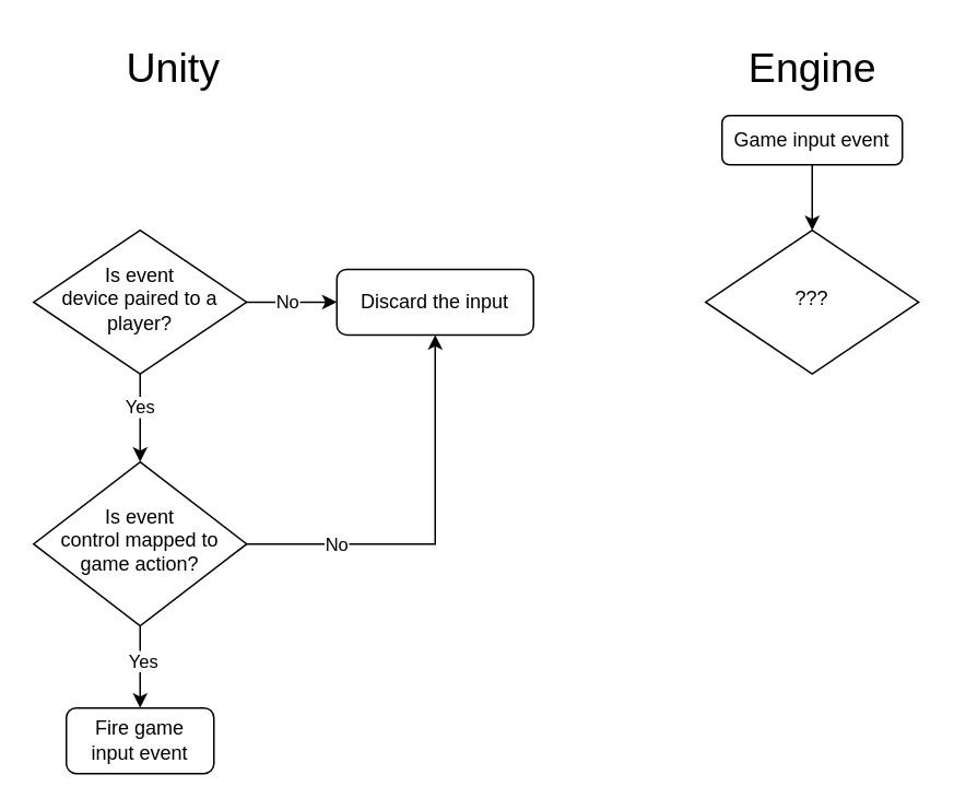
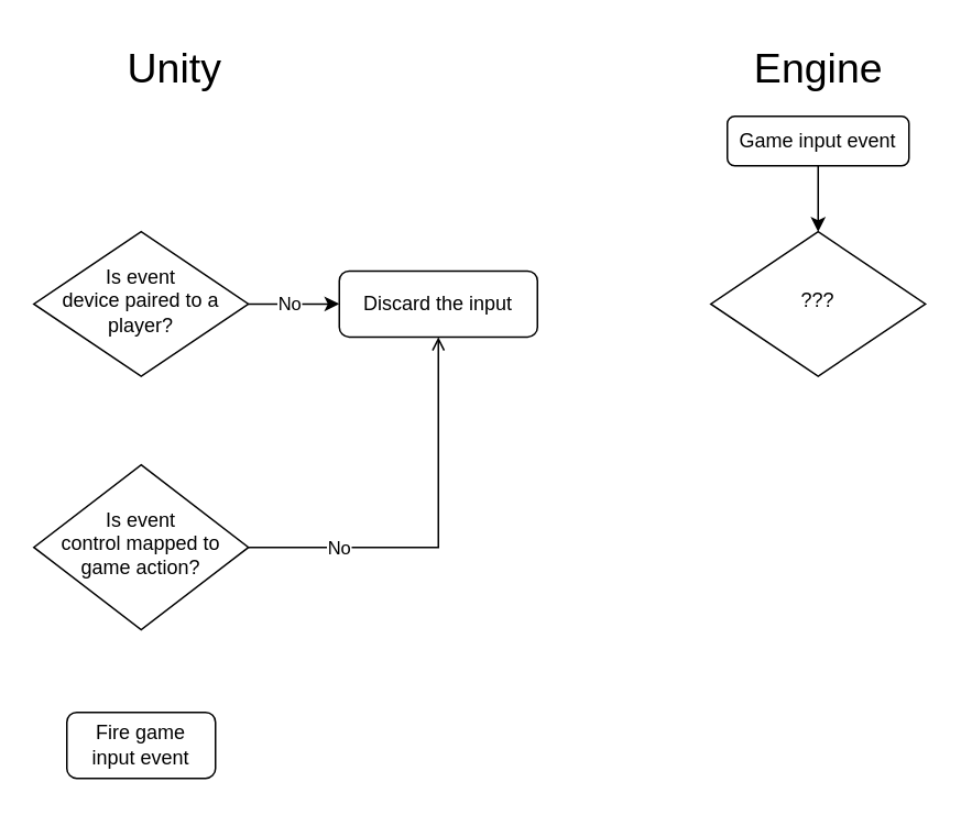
  <mxCell id="0" />
  <mxCell id="1" parent="0" />
  <mxCell id="2" style="edgeStyle=orthogonalEdgeStyle;rounded=0;orthogonalLoop=1;jettySize=auto;html=1;entryX=0;entryY=0.5;entryDx=0;entryDy=0;" parent="1" source="6" target="7" edge="1"><mxGeometry relative="1" as="geometry" /></mxCell>
  <mxCell id="3" value="No" style="edgeLabel;html=1;align=center;verticalAlign=middle;resizable=0;points=[];" parent="2" vertex="1" connectable="0"><mxGeometry x="-0.675" relative="1" as="geometry"><mxPoint x="16" as="offset" /></mxGeometry></mxCell>
- <mxCell id="4" style="edgeStyle=orthogonalEdgeStyle;rounded=0;orthogonalLoop=1;jettySize=auto;html=1;entryX=0.5;entryY=0;entryDx=0;entryDy=0;" parent="1" source="6" target="12" edge="1"><mxGeometry relative="1" as="geometry" /></mxCell>
- <mxCell id="5" value="Yes" style="edgeLabel;html=1;align=center;verticalAlign=middle;resizable=0;points=[];" parent="4" vertex="1" connectable="0"><mxGeometry x="-0.256" y="-1" relative="1" as="geometry"><mxPoint as="offset" /></mxGeometry></mxCell>
  <mxCell id="6" value="Is event&lt;br&gt;device paired to a&lt;br&gt;player?" style="rhombus;whiteSpace=wrap;html=1;shadow=0;fontFamily=Helvetica;fontSize=12;align=center;strokeWidth=1;spacing=6;spacingTop=-4;direction=south;" parent="1" vertex="1"><mxGeometry x="20" y="140" width="130" height="87.5" as="geometry" /></mxCell>
  <mxCell id="7" value="Discard the input" style="rounded=1;whiteSpace=wrap;html=1;fontSize=12;glass=0;strokeWidth=1;shadow=0;" parent="1" vertex="1"><mxGeometry x="205" y="163.75" width="120" height="40" as="geometry" /></mxCell>
- <mxCell id="8" style="edgeStyle=orthogonalEdgeStyle;rounded=0;orthogonalLoop=1;jettySize=auto;html=1;entryX=0.5;entryY=1;entryDx=0;entryDy=0;" parent="1" source="12" target="7" edge="1"><mxGeometry relative="1" as="geometry" /></mxCell>
+ <mxCell id="8" style="edgeStyle=orthogonalEdgeStyle;rounded=0;orthogonalLoop=1;jettySize=auto;html=1;entryX=0.5;entryY=1;entryDx=0;entryDy=0;endArrow=open;" parent="1" source="12" target="7" edge="1"><mxGeometry relative="1" as="geometry" /></mxCell>
  <mxCell id="9" value="No" style="edgeLabel;html=1;align=center;verticalAlign=middle;resizable=0;points=[];" parent="8" vertex="1" connectable="0"><mxGeometry x="-0.173" relative="1" as="geometry"><mxPoint x="-45" as="offset" /></mxGeometry></mxCell>
- <mxCell id="10" style="edgeStyle=orthogonalEdgeStyle;rounded=0;orthogonalLoop=1;jettySize=auto;html=1;entryX=0.5;entryY=0;entryDx=0;entryDy=0;" parent="1" source="12" target="13" edge="1"><mxGeometry relative="1" as="geometry" /></mxCell>
- <mxCell id="11" value="Yes" style="edgeLabel;html=1;align=center;verticalAlign=middle;resizable=0;points=[];" parent="10" vertex="1" connectable="0"><mxGeometry x="-0.153" y="1" relative="1" as="geometry"><mxPoint as="offset" /></mxGeometry></mxCell>
  <mxCell id="12" value="Is event&lt;br&gt;control mapped to game action?" style="rhombus;whiteSpace=wrap;html=1;shadow=0;fontFamily=Helvetica;fontSize=12;align=center;strokeWidth=1;spacing=6;spacingTop=-4;" parent="1" vertex="1"><mxGeometry x="20" y="281.25" width="130" height="100" as="geometry" /></mxCell>
  <mxCell id="13" value="Fire game&lt;br&gt;input event" style="rounded=1;whiteSpace=wrap;html=1;fontSize=12;glass=0;strokeWidth=1;shadow=0;" parent="1" vertex="1"><mxGeometry x="40" y="431.25" width="90" height="40" as="geometry" /></mxCell>
  <mxCell id="14" value="&lt;font style=&quot;font-size: 25px;&quot;&gt;Unity&lt;br&gt;&lt;/font&gt;" style="text;html=1;align=center;verticalAlign=middle;resizable=0;points=[];autosize=1;strokeColor=none;fillColor=none;fontSize=25;" parent="1" vertex="1"><mxGeometry x="65" y="20" width="80" height="40" as="geometry" /></mxCell>
  <mxCell id="15" style="edgeStyle=orthogonalEdgeStyle;rounded=0;orthogonalLoop=1;jettySize=auto;html=1;entryX=0;entryY=0.5;entryDx=0;entryDy=0;" parent="1" source="16" target="18" edge="1"><mxGeometry relative="1" as="geometry" /></mxCell>
  <mxCell id="16" value="Game input event" style="rounded=1;whiteSpace=wrap;html=1;fontSize=12;glass=0;strokeWidth=1;shadow=0;" parent="1" vertex="1"><mxGeometry x="440" y="70" width="110" height="30" as="geometry" /></mxCell>
  <mxCell id="17" value="&lt;font style=&quot;font-size: 25px;&quot;&gt;Engine&lt;br&gt;&lt;/font&gt;" style="text;html=1;align=center;verticalAlign=middle;resizable=0;points=[];autosize=1;strokeColor=none;fillColor=none;fontSize=25;" parent="1" vertex="1"><mxGeometry x="445" y="20" width="100" height="40" as="geometry" /></mxCell>
  <mxCell id="18" value="???" style="rhombus;whiteSpace=wrap;html=1;shadow=0;fontFamily=Helvetica;fontSize=12;align=center;strokeWidth=1;spacing=6;spacingTop=-4;direction=south;" parent="1" vertex="1"><mxGeometry x="430" y="140" width="130" height="87.5" as="geometry" /></mxCell>
